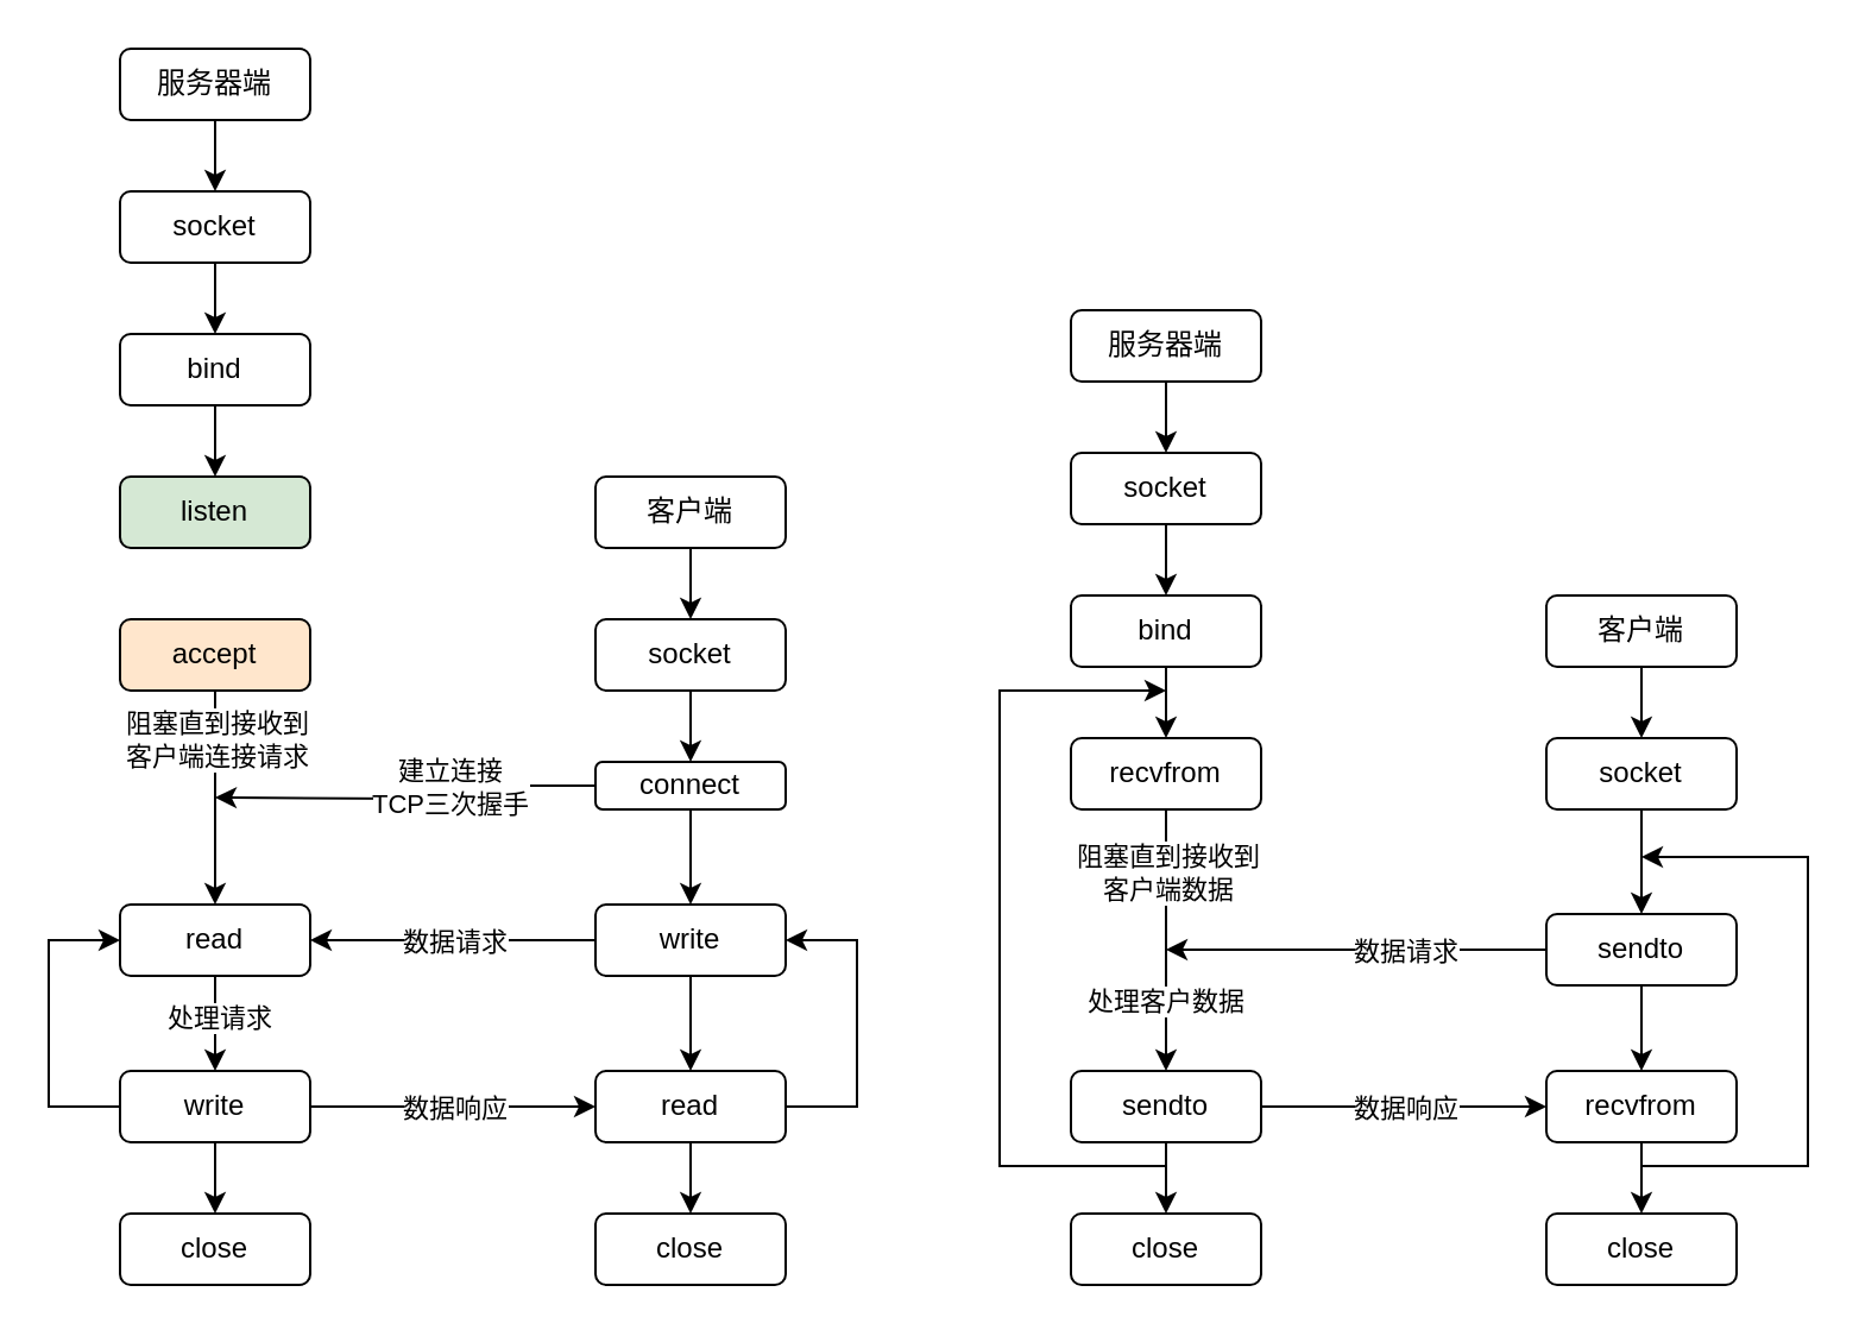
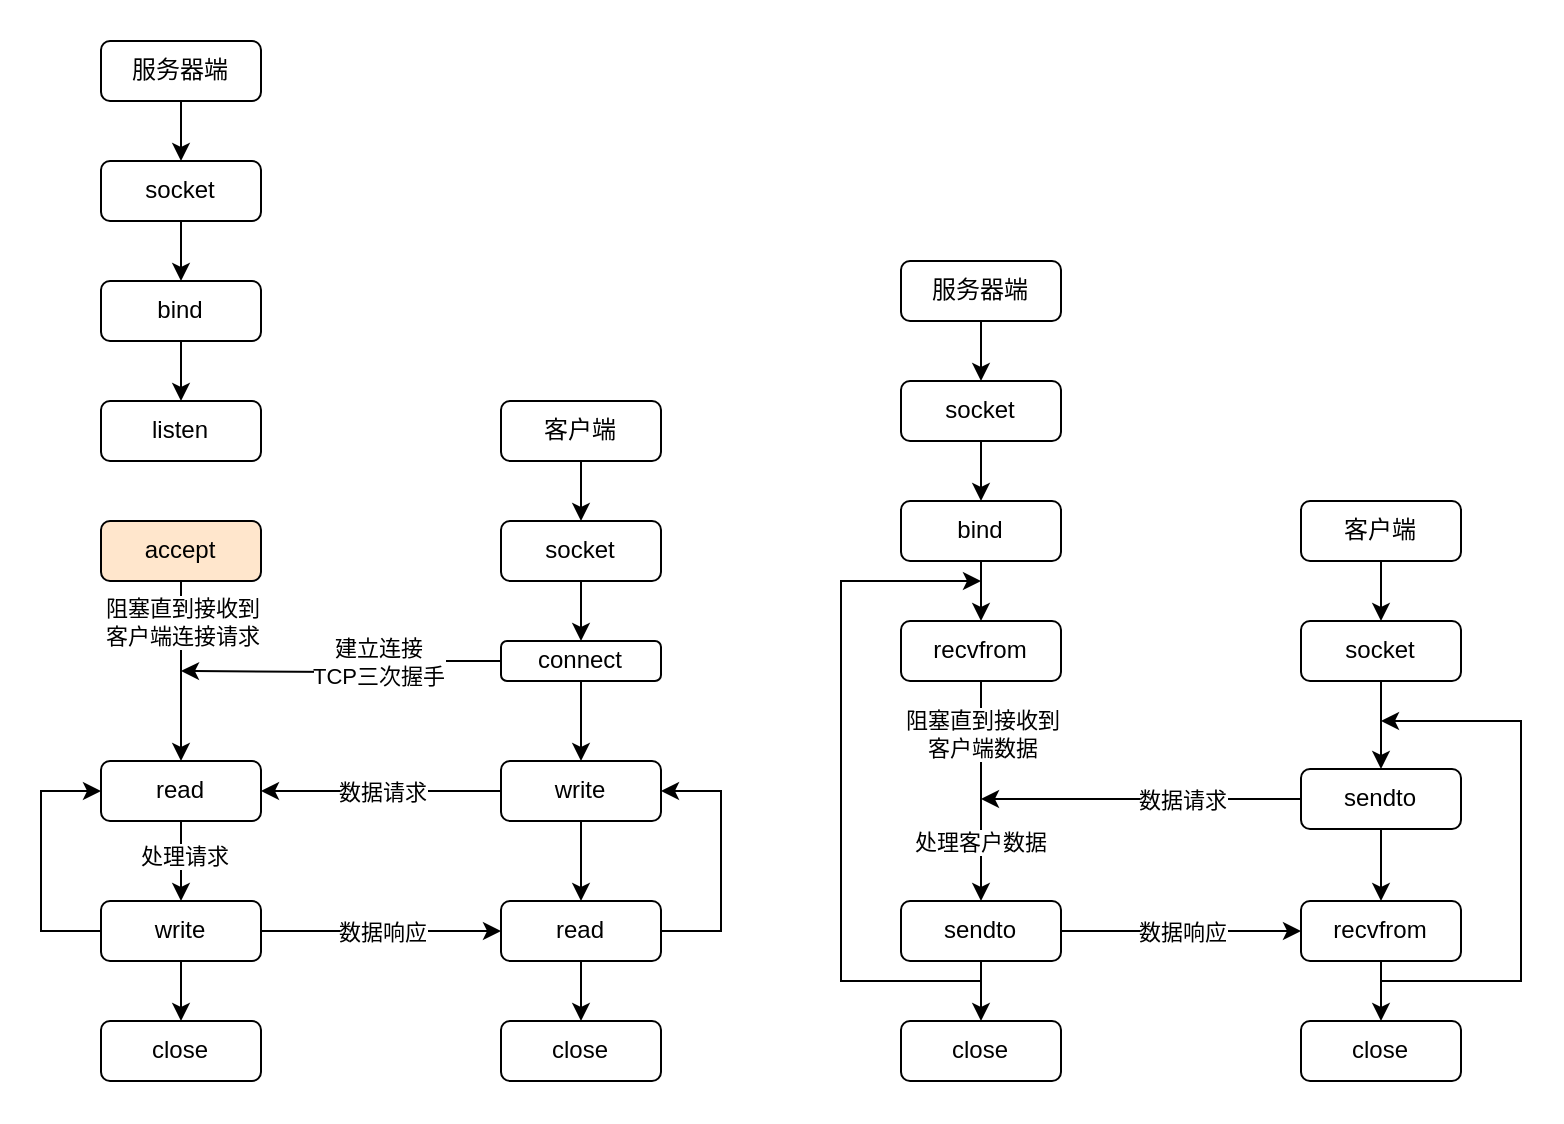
  <mxCell id="0" />
  <mxCell id="1" parent="0" />
  <mxCell id="2" value="" style="edgeStyle=orthogonalEdgeStyle;rounded=0;orthogonalLoop=1;jettySize=auto;html=1;" edge="1" parent="1" source="3" target="5"><mxGeometry relative="1" as="geometry" /></mxCell>
  <mxCell id="3" value="服务器端" style="rounded=1;whiteSpace=wrap;html=1;" vertex="1" parent="1"><mxGeometry x="50" y="20" width="80" height="30" as="geometry" /></mxCell>
  <mxCell id="4" value="" style="edgeStyle=orthogonalEdgeStyle;rounded=0;orthogonalLoop=1;jettySize=auto;html=1;" edge="1" parent="1" source="5" target="7"><mxGeometry relative="1" as="geometry" /></mxCell>
  <mxCell id="5" value="socket" style="whiteSpace=wrap;html=1;rounded=1;" vertex="1" parent="1"><mxGeometry x="50" y="80" width="80" height="30" as="geometry" /></mxCell>
  <mxCell id="6" value="" style="edgeStyle=orthogonalEdgeStyle;rounded=0;orthogonalLoop=1;jettySize=auto;html=1;" edge="1" parent="1" source="7" target="8"><mxGeometry relative="1" as="geometry" /></mxCell>
  <mxCell id="7" value="bind" style="whiteSpace=wrap;html=1;rounded=1;" vertex="1" parent="1"><mxGeometry x="50" y="140" width="80" height="30" as="geometry" /></mxCell>
- <mxCell id="8" value="listen" style="whiteSpace=wrap;html=1;rounded=1;fillColor=#d5e8d4;" vertex="1" parent="1"><mxGeometry x="50" y="200" width="80" height="30" as="geometry" /></mxCell>
+ <mxCell id="8" value="listen" style="whiteSpace=wrap;html=1;rounded=1;" vertex="1" parent="1"><mxGeometry x="50" y="200" width="80" height="30" as="geometry" /></mxCell>
  <mxCell id="9" value="" style="edgeStyle=orthogonalEdgeStyle;rounded=0;orthogonalLoop=1;jettySize=auto;html=1;" edge="1" parent="1" source="11" target="14"><mxGeometry relative="1" as="geometry" /></mxCell>
  <mxCell id="10" value="阻塞直到接收到&lt;br&gt;客户端连接请求" style="edgeLabel;html=1;align=center;verticalAlign=middle;resizable=0;points=[];" vertex="1" connectable="0" parent="9"><mxGeometry x="-0.25" y="-1" relative="1" as="geometry"><mxPoint x="1" y="-14" as="offset" /></mxGeometry></mxCell>
  <mxCell id="11" value="accept" style="whiteSpace=wrap;html=1;rounded=1;fillColor=#ffe6cc;" vertex="1" parent="1"><mxGeometry x="50" y="260" width="80" height="30" as="geometry" /></mxCell>
  <mxCell id="12" value="" style="edgeStyle=orthogonalEdgeStyle;rounded=0;orthogonalLoop=1;jettySize=auto;html=1;" edge="1" parent="1" source="14" target="19"><mxGeometry relative="1" as="geometry"><Array as="points"><mxPoint x="90" y="470" /><mxPoint x="90" y="470" /></Array></mxGeometry></mxCell>
  <mxCell id="13" value="处理请求" style="edgeLabel;html=1;align=center;verticalAlign=middle;resizable=0;points=[];" vertex="1" connectable="0" parent="12"><mxGeometry x="-0.135" y="1" relative="1" as="geometry"><mxPoint as="offset" /></mxGeometry></mxCell>
  <mxCell id="14" value="read" style="whiteSpace=wrap;html=1;rounded=1;" vertex="1" parent="1"><mxGeometry x="50" y="380" width="80" height="30" as="geometry" /></mxCell>
  <mxCell id="15" style="edgeStyle=elbowEdgeStyle;rounded=0;orthogonalLoop=1;jettySize=auto;html=1;exitX=0;exitY=0.5;exitDx=0;exitDy=0;entryX=0;entryY=0.5;entryDx=0;entryDy=0;" edge="1" parent="1" source="19" target="14"><mxGeometry relative="1" as="geometry"><mxPoint x="49.944" y="480" as="targetPoint" /><Array as="points"><mxPoint x="20" y="450" /></Array></mxGeometry></mxCell>
  <mxCell id="16" style="edgeStyle=elbowEdgeStyle;rounded=0;orthogonalLoop=1;jettySize=auto;html=1;exitX=1;exitY=0.5;exitDx=0;exitDy=0;entryX=0;entryY=0.5;entryDx=0;entryDy=0;" edge="1" parent="1" source="19" target="34"><mxGeometry relative="1" as="geometry" /></mxCell>
  <mxCell id="17" value="数据响应" style="edgeLabel;html=1;align=center;verticalAlign=middle;resizable=0;points=[];" vertex="1" connectable="0" parent="16"><mxGeometry x="-0.127" relative="1" as="geometry"><mxPoint x="8" as="offset" /></mxGeometry></mxCell>
  <mxCell id="18" value="" style="edgeStyle=elbowEdgeStyle;rounded=0;orthogonalLoop=1;jettySize=auto;html=1;" edge="1" parent="1" source="19" target="35"><mxGeometry relative="1" as="geometry" /></mxCell>
  <mxCell id="19" value="write" style="whiteSpace=wrap;html=1;rounded=1;" vertex="1" parent="1"><mxGeometry x="50" y="450" width="80" height="30" as="geometry" /></mxCell>
  <mxCell id="20" value="" style="edgeStyle=orthogonalEdgeStyle;rounded=0;orthogonalLoop=1;jettySize=auto;html=1;" edge="1" parent="1" source="21" target="23"><mxGeometry relative="1" as="geometry" /></mxCell>
  <mxCell id="21" value="客户端" style="rounded=1;whiteSpace=wrap;html=1;" vertex="1" parent="1"><mxGeometry x="250" y="200" width="80" height="30" as="geometry" /></mxCell>
  <mxCell id="22" value="" style="edgeStyle=orthogonalEdgeStyle;rounded=0;orthogonalLoop=1;jettySize=auto;html=1;" edge="1" parent="1" source="23" target="27"><mxGeometry relative="1" as="geometry" /></mxCell>
  <mxCell id="23" value="socket" style="whiteSpace=wrap;html=1;rounded=1;" vertex="1" parent="1"><mxGeometry x="250" y="260" width="80" height="30" as="geometry" /></mxCell>
  <mxCell id="24" value="" style="edgeStyle=orthogonalEdgeStyle;rounded=0;orthogonalLoop=1;jettySize=auto;html=1;" edge="1" parent="1" source="27" target="31"><mxGeometry relative="1" as="geometry" /></mxCell>
  <mxCell id="25" style="edgeStyle=orthogonalEdgeStyle;rounded=0;orthogonalLoop=1;jettySize=auto;html=1;exitX=0;exitY=0.5;exitDx=0;exitDy=0;" edge="1" parent="1" source="27"><mxGeometry relative="1" as="geometry"><mxPoint x="90" y="335" as="targetPoint" /></mxGeometry></mxCell>
  <mxCell id="26" value="建立连接&lt;br&gt;TCP三次握手" style="edgeLabel;html=1;align=center;verticalAlign=middle;resizable=0;points=[];" vertex="1" connectable="0" parent="25"><mxGeometry x="-0.112" y="-1" relative="1" as="geometry"><mxPoint x="11" y="1" as="offset" /></mxGeometry></mxCell>
  <mxCell id="27" value="connect" style="whiteSpace=wrap;html=1;rounded=1;" vertex="1" parent="1"><mxGeometry x="250" y="320" width="80" height="20" as="geometry" /></mxCell>
  <mxCell id="28" style="edgeStyle=orthogonalEdgeStyle;rounded=0;orthogonalLoop=1;jettySize=auto;html=1;exitX=0;exitY=0.5;exitDx=0;exitDy=0;entryX=1;entryY=0.5;entryDx=0;entryDy=0;" edge="1" parent="1" source="31" target="14"><mxGeometry relative="1" as="geometry" /></mxCell>
  <mxCell id="29" value="数据请求" style="edgeLabel;html=1;align=center;verticalAlign=middle;resizable=0;points=[];" vertex="1" connectable="0" parent="28"><mxGeometry x="0.18" relative="1" as="geometry"><mxPoint x="11" as="offset" /></mxGeometry></mxCell>
  <mxCell id="30" value="" style="edgeStyle=elbowEdgeStyle;rounded=0;orthogonalLoop=1;jettySize=auto;html=1;" edge="1" parent="1" source="31" target="34"><mxGeometry relative="1" as="geometry" /></mxCell>
  <mxCell id="31" value="write" style="whiteSpace=wrap;html=1;rounded=1;" vertex="1" parent="1"><mxGeometry x="250" y="380" width="80" height="30" as="geometry" /></mxCell>
  <mxCell id="32" value="" style="edgeStyle=elbowEdgeStyle;rounded=0;orthogonalLoop=1;jettySize=auto;html=1;" edge="1" parent="1" source="34" target="36"><mxGeometry relative="1" as="geometry" /></mxCell>
  <mxCell id="33" style="edgeStyle=elbowEdgeStyle;rounded=0;orthogonalLoop=1;jettySize=auto;html=1;exitX=1;exitY=0.5;exitDx=0;exitDy=0;entryX=1;entryY=0.5;entryDx=0;entryDy=0;" edge="1" parent="1" source="34" target="31"><mxGeometry relative="1" as="geometry"><Array as="points"><mxPoint x="360" y="420" /></Array></mxGeometry></mxCell>
  <mxCell id="34" value="&lt;span&gt;read&lt;/span&gt;" style="whiteSpace=wrap;html=1;rounded=1;" vertex="1" parent="1"><mxGeometry x="250" y="450" width="80" height="30" as="geometry" /></mxCell>
  <mxCell id="35" value="close" style="whiteSpace=wrap;html=1;rounded=1;" vertex="1" parent="1"><mxGeometry x="50" y="510" width="80" height="30" as="geometry" /></mxCell>
  <mxCell id="36" value="close" style="whiteSpace=wrap;html=1;rounded=1;" vertex="1" parent="1"><mxGeometry x="250" y="510" width="80" height="30" as="geometry" /></mxCell>
  <mxCell id="37" value="" style="edgeStyle=orthogonalEdgeStyle;rounded=0;orthogonalLoop=1;jettySize=auto;html=1;" edge="1" parent="1" source="38" target="40"><mxGeometry relative="1" as="geometry" /></mxCell>
  <mxCell id="38" value="服务器端" style="rounded=1;whiteSpace=wrap;html=1;" vertex="1" parent="1"><mxGeometry x="450" y="130" width="80" height="30" as="geometry" /></mxCell>
  <mxCell id="39" value="" style="edgeStyle=orthogonalEdgeStyle;rounded=0;orthogonalLoop=1;jettySize=auto;html=1;" edge="1" parent="1" source="40" target="42"><mxGeometry relative="1" as="geometry" /></mxCell>
  <mxCell id="40" value="socket" style="whiteSpace=wrap;html=1;rounded=1;" vertex="1" parent="1"><mxGeometry x="450" y="190" width="80" height="30" as="geometry" /></mxCell>
  <mxCell id="41" value="" style="edgeStyle=orthogonalEdgeStyle;rounded=0;orthogonalLoop=1;jettySize=auto;html=1;" edge="1" parent="1" source="42" target="43"><mxGeometry relative="1" as="geometry" /></mxCell>
  <mxCell id="42" value="bind" style="whiteSpace=wrap;html=1;rounded=1;" vertex="1" parent="1"><mxGeometry x="450" y="250" width="80" height="30" as="geometry" /></mxCell>
  <mxCell id="43" value="recvfrom" style="whiteSpace=wrap;html=1;rounded=1;" vertex="1" parent="1"><mxGeometry x="450" y="310" width="80" height="30" as="geometry" /></mxCell>
  <mxCell id="44" value="" style="edgeStyle=orthogonalEdgeStyle;rounded=0;orthogonalLoop=1;jettySize=auto;html=1;exitX=0.5;exitY=1;exitDx=0;exitDy=0;entryX=0.5;entryY=0;entryDx=0;entryDy=0;" edge="1" parent="1" source="43" target="51"><mxGeometry relative="1" as="geometry"><mxPoint x="490" y="400" as="sourcePoint" /><mxPoint x="490" y="460" as="targetPoint" /></mxGeometry></mxCell>
  <mxCell id="45" value="阻塞直到接收到&lt;br&gt;客户端数据" style="edgeLabel;html=1;align=center;verticalAlign=middle;resizable=0;points=[];" vertex="1" connectable="0" parent="44"><mxGeometry x="-0.25" y="-1" relative="1" as="geometry"><mxPoint x="1" y="-15" as="offset" /></mxGeometry></mxCell>
  <mxCell id="46" value="处理客户数据" style="edgeLabel;html=1;align=center;verticalAlign=middle;resizable=0;points=[];" vertex="1" connectable="0" parent="44"><mxGeometry x="0.411" y="-1" relative="1" as="geometry"><mxPoint y="2" as="offset" /></mxGeometry></mxCell>
  <mxCell id="47" style="edgeStyle=elbowEdgeStyle;rounded=0;orthogonalLoop=1;jettySize=auto;html=1;exitX=1;exitY=0.5;exitDx=0;exitDy=0;entryX=0;entryY=0.5;entryDx=0;entryDy=0;" edge="1" parent="1" source="51" target="62"><mxGeometry relative="1" as="geometry" /></mxCell>
  <mxCell id="48" value="数据响应" style="edgeLabel;html=1;align=center;verticalAlign=middle;resizable=0;points=[];" vertex="1" connectable="0" parent="47"><mxGeometry x="-0.127" relative="1" as="geometry"><mxPoint x="8" as="offset" /></mxGeometry></mxCell>
  <mxCell id="49" value="" style="edgeStyle=elbowEdgeStyle;rounded=0;orthogonalLoop=1;jettySize=auto;html=1;" edge="1" parent="1" source="51" target="63"><mxGeometry relative="1" as="geometry" /></mxCell>
  <mxCell id="50" style="edgeStyle=orthogonalEdgeStyle;rounded=0;orthogonalLoop=1;jettySize=auto;html=1;" edge="1" parent="1"><mxGeometry relative="1" as="geometry"><mxPoint x="490" y="290" as="targetPoint" /><mxPoint x="490" y="490" as="sourcePoint" /><Array as="points"><mxPoint x="450" y="490" /><mxPoint x="420" y="490" /><mxPoint x="420" y="290" /></Array></mxGeometry></mxCell>
  <mxCell id="51" value="sendto" style="whiteSpace=wrap;html=1;rounded=1;" vertex="1" parent="1"><mxGeometry x="450" y="450" width="80" height="30" as="geometry" /></mxCell>
  <mxCell id="52" value="" style="edgeStyle=orthogonalEdgeStyle;rounded=0;orthogonalLoop=1;jettySize=auto;html=1;" edge="1" parent="1" source="53" target="55"><mxGeometry relative="1" as="geometry" /></mxCell>
  <mxCell id="53" value="客户端" style="rounded=1;whiteSpace=wrap;html=1;" vertex="1" parent="1"><mxGeometry x="650" y="250" width="80" height="30" as="geometry" /></mxCell>
  <mxCell id="54" value="" style="edgeStyle=orthogonalEdgeStyle;rounded=0;orthogonalLoop=1;jettySize=auto;html=1;" edge="1" parent="1" source="55" target="59"><mxGeometry relative="1" as="geometry" /></mxCell>
  <mxCell id="55" value="socket" style="whiteSpace=wrap;html=1;rounded=1;" vertex="1" parent="1"><mxGeometry x="650" y="310" width="80" height="30" as="geometry" /></mxCell>
  <mxCell id="56" style="rounded=0;orthogonalLoop=1;jettySize=auto;html=1;exitX=0;exitY=0.5;exitDx=0;exitDy=0;" edge="1" parent="1" source="59"><mxGeometry relative="1" as="geometry"><mxPoint x="490" y="399" as="targetPoint" /><Array as="points"><mxPoint x="500" y="399" /></Array></mxGeometry></mxCell>
  <mxCell id="57" value="数据请求" style="edgeLabel;html=1;align=center;verticalAlign=middle;resizable=0;points=[];" vertex="1" connectable="0" parent="56"><mxGeometry x="-0.112" y="-1" relative="1" as="geometry"><mxPoint x="11" y="1" as="offset" /></mxGeometry></mxCell>
  <mxCell id="58" value="" style="edgeStyle=orthogonalEdgeStyle;rounded=0;orthogonalLoop=1;jettySize=auto;html=1;" edge="1" parent="1" source="59" target="62"><mxGeometry relative="1" as="geometry" /></mxCell>
  <mxCell id="59" value="sendto" style="whiteSpace=wrap;html=1;rounded=1;" vertex="1" parent="1"><mxGeometry x="650" y="384" width="80" height="30" as="geometry" /></mxCell>
  <mxCell id="60" value="" style="edgeStyle=elbowEdgeStyle;rounded=0;orthogonalLoop=1;jettySize=auto;html=1;" edge="1" parent="1" source="62" target="64"><mxGeometry relative="1" as="geometry" /></mxCell>
  <mxCell id="61" style="edgeStyle=orthogonalEdgeStyle;rounded=0;orthogonalLoop=1;jettySize=auto;html=1;" edge="1" parent="1"><mxGeometry relative="1" as="geometry"><mxPoint x="690" y="360" as="targetPoint" /><mxPoint x="690" y="490" as="sourcePoint" /><Array as="points"><mxPoint x="690" y="490" /><mxPoint x="760" y="490" /><mxPoint x="760" y="360" /></Array></mxGeometry></mxCell>
  <mxCell id="62" value="recvfrom" style="whiteSpace=wrap;html=1;rounded=1;" vertex="1" parent="1"><mxGeometry x="650" y="450" width="80" height="30" as="geometry" /></mxCell>
  <mxCell id="63" value="close" style="whiteSpace=wrap;html=1;rounded=1;" vertex="1" parent="1"><mxGeometry x="450" y="510" width="80" height="30" as="geometry" /></mxCell>
  <mxCell id="64" value="close" style="whiteSpace=wrap;html=1;rounded=1;" vertex="1" parent="1"><mxGeometry x="650" y="510" width="80" height="30" as="geometry" /></mxCell>
